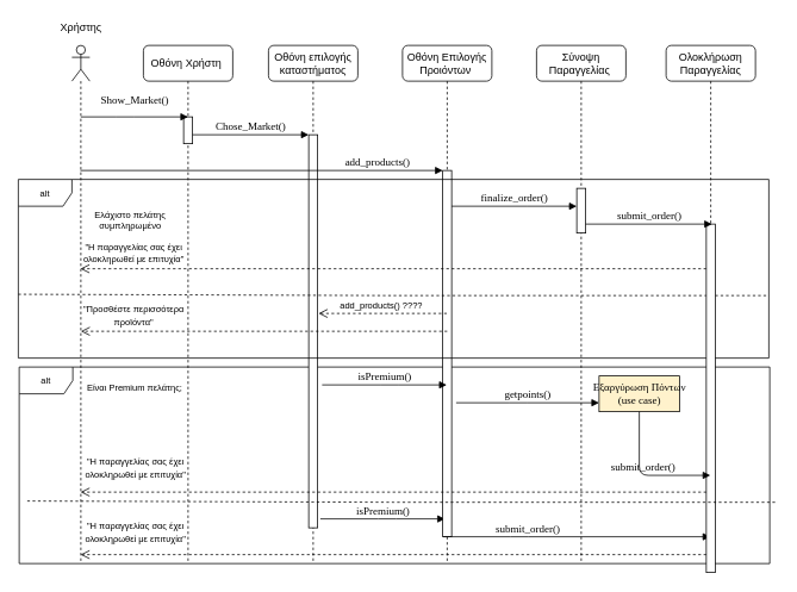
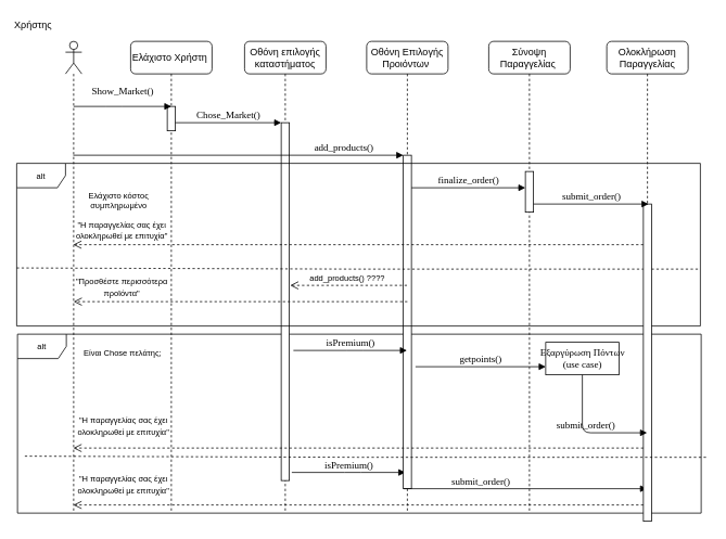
  <mxCell id="0" />
  <mxCell id="1" parent="0" />
  <mxCell id="2" value="alt" style="shape=umlFrame;whiteSpace=wrap;html=1;fontFamily=Helvetica;fontSize=10;fontColor=default;" vertex="1" parent="1"><mxGeometry x="21" y="410" width="840" height="220" as="geometry" /></mxCell>
  <mxCell id="3" value="&lt;span style=&quot;font-family: Helvetica;&quot;&gt;Ολοκλήρωση Παραγγελίας&lt;/span&gt;" style="shape=umlLifeline;perimeter=lifelinePerimeter;whiteSpace=wrap;html=1;container=1;collapsible=0;recursiveResize=0;outlineConnect=0;rounded=1;shadow=0;comic=0;labelBackgroundColor=none;strokeWidth=1;fontFamily=Verdana;fontSize=12;align=center;" parent="1" vertex="1"><mxGeometry x="745" y="50" width="100" height="580" as="geometry" /></mxCell>
  <mxCell id="4" value="&lt;span style=&quot;font-family: Helvetica;&quot;&gt;Οθόνη επιλογής καταστήματος&lt;/span&gt;" style="shape=umlLifeline;perimeter=lifelinePerimeter;whiteSpace=wrap;html=1;container=1;collapsible=0;recursiveResize=0;outlineConnect=0;rounded=1;shadow=0;comic=0;labelBackgroundColor=none;strokeWidth=1;fontFamily=Verdana;fontSize=12;align=center;" parent="1" vertex="1"><mxGeometry x="300" y="50" width="100" height="580" as="geometry" /></mxCell>
  <mxCell id="5" value="" style="html=1;points=[];perimeter=orthogonalPerimeter;rounded=0;shadow=0;comic=0;labelBackgroundColor=none;strokeWidth=1;fontFamily=Verdana;fontSize=12;align=center;" parent="4" vertex="1"><mxGeometry x="45" y="100" width="10" height="440" as="geometry" /></mxCell>
  <mxCell id="6" value="&lt;span style=&quot;font-family: Helvetica;&quot;&gt;Οθόνη Επιλογής Προιόντων&amp;nbsp;&lt;/span&gt;" style="shape=umlLifeline;perimeter=lifelinePerimeter;whiteSpace=wrap;html=1;container=1;collapsible=0;recursiveResize=0;outlineConnect=0;rounded=1;shadow=0;comic=0;labelBackgroundColor=none;strokeWidth=1;fontFamily=Verdana;fontSize=12;align=center;" parent="1" vertex="1"><mxGeometry x="450" y="50" width="100" height="580" as="geometry" /></mxCell>
  <mxCell id="7" value="isPremium()" style="html=1;verticalAlign=bottom;endArrow=block;labelBackgroundColor=none;fontFamily=Verdana;fontSize=12;edgeStyle=elbowEdgeStyle;elbow=vertical;" edge="1" parent="6"><mxGeometry relative="1" as="geometry"><mxPoint x="-92" y="530" as="sourcePoint" /><Array as="points"><mxPoint x="-17" y="530" /><mxPoint x="-47" y="510" /><mxPoint x="-27" y="520" /><mxPoint x="-97" y="490" /></Array><mxPoint x="47.5" y="530" as="targetPoint" /></mxGeometry></mxCell>
  <mxCell id="8" value="" style="html=1;points=[];perimeter=orthogonalPerimeter;rounded=0;shadow=0;comic=0;labelBackgroundColor=none;strokeWidth=1;fontFamily=Verdana;fontSize=12;align=center;" parent="6" vertex="1"><mxGeometry x="45" y="140" width="10" height="410" as="geometry" /></mxCell>
  <mxCell id="9" value="&lt;span style=&quot;font-family: Helvetica;&quot;&gt;Σύνοψη Παραγγελίας&amp;nbsp;&lt;/span&gt;" style="shape=umlLifeline;perimeter=lifelinePerimeter;whiteSpace=wrap;html=1;container=1;collapsible=0;recursiveResize=0;outlineConnect=0;rounded=1;shadow=0;comic=0;labelBackgroundColor=none;strokeWidth=1;fontFamily=Verdana;fontSize=12;align=center;" parent="1" vertex="1"><mxGeometry x="600" y="50" width="100" height="580" as="geometry" /></mxCell>
  <mxCell id="10" value="alt" style="shape=umlFrame;whiteSpace=wrap;html=1;fontFamily=Helvetica;fontSize=10;fontColor=default;" vertex="1" parent="9"><mxGeometry x="-580" y="150" width="840" height="200" as="geometry" /></mxCell>
  <mxCell id="11" value="" style="html=1;points=[];perimeter=orthogonalPerimeter;rounded=0;shadow=0;comic=0;labelBackgroundColor=none;strokeWidth=1;fontFamily=Verdana;fontSize=12;align=center;" parent="9" vertex="1"><mxGeometry x="45" y="160" width="10" height="50" as="geometry" /></mxCell>
- <mxCell id="12" value="Ελάχιστο πελάτης &lt;br&gt;συμπληρωμένο" style="text;html=1;align=center;verticalAlign=middle;resizable=0;points=[];autosize=1;strokeColor=none;fillColor=none;fontSize=10;fontFamily=Helvetica;fontColor=default;" vertex="1" parent="9"><mxGeometry x="-500" y="180" width="90" height="30" as="geometry" /></mxCell>
+ <mxCell id="12" value="Ελάχιστο κόστος &lt;br&gt;συμπληρωμένο" style="text;html=1;align=center;verticalAlign=middle;resizable=0;points=[];autosize=1;strokeColor=none;fillColor=none;fontSize=10;fontFamily=Helvetica;fontColor=default;" vertex="1" parent="9"><mxGeometry x="-500" y="180" width="90" height="30" as="geometry" /></mxCell>
  <mxCell id="13" value="&lt;font style=&quot;font-size: 10px;&quot;&gt;&quot;Η παραγγελίας σας έχει &lt;br&gt;ολοκληρωθεί με επιτυχία&quot;&lt;/font&gt;" style="text;html=1;align=center;verticalAlign=middle;resizable=0;points=[];autosize=1;strokeColor=none;fillColor=none;fontSize=11;fontFamily=Helvetica;fontColor=default;" vertex="1" parent="9"><mxGeometry x="-516" y="217" width="130" height="30" as="geometry" /></mxCell>
  <mxCell id="14" value="&lt;span style=&quot;font-size: 10px;&quot;&gt;&quot;Προσθέστε περισσότερα &lt;br&gt;προϊόντα&quot;&lt;/span&gt;" style="text;html=1;align=center;verticalAlign=middle;resizable=0;points=[];autosize=1;strokeColor=none;fillColor=none;fontSize=11;fontFamily=Helvetica;fontColor=default;" vertex="1" parent="9"><mxGeometry x="-516" y="287" width="130" height="30" as="geometry" /></mxCell>
  <mxCell id="15" value="" style="endArrow=none;dashed=1;html=1;rounded=0;exitX=0;exitY=0.643;exitDx=0;exitDy=0;exitPerimeter=0;" edge="1" parent="9" source="10"><mxGeometry width="50" height="50" relative="1" as="geometry"><mxPoint x="-550" y="280" as="sourcePoint" /><mxPoint x="260" y="280" as="targetPoint" /><Array as="points"><mxPoint x="-170" y="280" /></Array></mxGeometry></mxCell>
- <mxCell id="16" value="Εξαργύρωση Πόντων&lt;br&gt;(use case)" style="html=1;fontFamily=Verdana;fontSize=12;fontColor=default;fillColor=#fff2cc;" vertex="1" parent="9"><mxGeometry x="70" y="370" width="90" height="40" as="geometry" /></mxCell>
+ <mxCell id="16" value="Εξαργύρωση Πόντων&lt;br&gt;(use case)" style="html=1;fontFamily=Verdana;fontSize=12;fontColor=default;" vertex="1" parent="9"><mxGeometry x="70" y="370" width="90" height="40" as="geometry" /></mxCell>
  <mxCell id="17" value="submit_order()" style="html=1;verticalAlign=bottom;endArrow=block;labelBackgroundColor=none;fontFamily=Verdana;fontSize=12;edgeStyle=elbowEdgeStyle;elbow=vertical;" edge="1" parent="9" target="3"><mxGeometry x="-0.368" relative="1" as="geometry"><mxPoint x="-104.5" y="550" as="sourcePoint" /><Array as="points"><mxPoint x="-19.5" y="550" /><mxPoint x="-49.5" y="530" /><mxPoint x="-29.5" y="540" /><mxPoint x="-99.5" y="510" /></Array><mxPoint x="45.0" y="550" as="targetPoint" /><mxPoint as="offset" /></mxGeometry></mxCell>
- <mxCell id="18" value="&lt;span style=&quot;font-family: Helvetica;&quot;&gt;Οθόνη Χρήστη&amp;nbsp;&lt;/span&gt;" style="shape=umlLifeline;perimeter=lifelinePerimeter;whiteSpace=wrap;html=1;container=1;collapsible=0;recursiveResize=0;outlineConnect=0;rounded=1;shadow=0;comic=0;labelBackgroundColor=none;strokeWidth=1;fontFamily=Verdana;fontSize=12;align=center;" parent="1" vertex="1"><mxGeometry x="160" y="50" width="100" height="580" as="geometry" /></mxCell>
+ <mxCell id="18" value="&lt;span style=&quot;font-family: Helvetica;&quot;&gt;Ελάχιστο Χρήστη&amp;nbsp;&lt;/span&gt;" style="shape=umlLifeline;perimeter=lifelinePerimeter;whiteSpace=wrap;html=1;container=1;collapsible=0;recursiveResize=0;outlineConnect=0;rounded=1;shadow=0;comic=0;labelBackgroundColor=none;strokeWidth=1;fontFamily=Verdana;fontSize=12;align=center;" parent="1" vertex="1"><mxGeometry x="160" y="50" width="100" height="580" as="geometry" /></mxCell>
  <mxCell id="19" value="" style="html=1;points=[];perimeter=orthogonalPerimeter;rounded=0;shadow=0;comic=0;labelBackgroundColor=none;strokeWidth=1;fontFamily=Verdana;fontSize=12;align=center;" parent="18" vertex="1"><mxGeometry x="45" y="80" width="10" height="30" as="geometry" /></mxCell>
  <mxCell id="20" value="Show_Market()" style="html=1;verticalAlign=bottom;endArrow=block;entryX=0;entryY=0;labelBackgroundColor=none;fontFamily=Verdana;fontSize=12;edgeStyle=elbowEdgeStyle;elbow=vertical;" edge="1" parent="18"><mxGeometry y="10" relative="1" as="geometry"><mxPoint x="-70" y="80" as="sourcePoint" /><mxPoint x="50" y="80" as="targetPoint" /><Array as="points"><mxPoint x="-20" y="80" /></Array><mxPoint as="offset" /></mxGeometry></mxCell>
- <mxCell id="21" value="Είναι Premium πελάτης;" style="text;html=1;align=center;verticalAlign=middle;resizable=0;points=[];autosize=1;strokeColor=none;fillColor=none;fontSize=10;fontFamily=Helvetica;fontColor=default;" vertex="1" parent="18"><mxGeometry x="-70" y="373" width="120" height="20" as="geometry" /></mxCell>
+ <mxCell id="21" value="Είναι Chose πελάτης;" style="text;html=1;align=center;verticalAlign=middle;resizable=0;points=[];autosize=1;strokeColor=none;fillColor=none;fontSize=10;fontFamily=Helvetica;fontColor=default;" vertex="1" parent="18"><mxGeometry x="-70" y="373" width="120" height="20" as="geometry" /></mxCell>
  <mxCell id="22" value="finalize_order()" style="html=1;verticalAlign=bottom;endArrow=block;labelBackgroundColor=none;fontFamily=Verdana;fontSize=12;edgeStyle=elbowEdgeStyle;elbow=vertical;" parent="1" source="8" target="11" edge="1"><mxGeometry relative="1" as="geometry"><mxPoint x="570" y="190" as="sourcePoint" /><Array as="points"><mxPoint x="600" y="230" /><mxPoint x="570" y="210" /><mxPoint x="590" y="220" /><mxPoint x="520" y="190" /></Array></mxGeometry></mxCell>
  <mxCell id="23" value="Chose_Market()" style="html=1;verticalAlign=bottom;endArrow=block;entryX=0;entryY=0;labelBackgroundColor=none;fontFamily=Verdana;fontSize=12;edgeStyle=elbowEdgeStyle;elbow=vertical;" parent="1" source="19" target="5" edge="1"><mxGeometry relative="1" as="geometry"><mxPoint x="280" y="160" as="sourcePoint" /></mxGeometry></mxCell>
  <mxCell id="24" value="add_products()" style="html=1;verticalAlign=bottom;endArrow=block;entryX=0;entryY=0;labelBackgroundColor=none;fontFamily=Verdana;fontSize=12;edgeStyle=elbowEdgeStyle;elbow=vertical;" parent="1" source="25" target="8" edge="1"><mxGeometry x="0.639" relative="1" as="geometry"><mxPoint x="430" y="170" as="sourcePoint" /><Array as="points"><mxPoint x="320" y="190" /></Array><mxPoint as="offset" /></mxGeometry></mxCell>
  <mxCell id="25" value="" style="shape=umlLifeline;participant=umlActor;perimeter=lifelinePerimeter;whiteSpace=wrap;html=1;container=1;collapsible=0;recursiveResize=0;verticalAlign=top;spacingTop=36;outlineConnect=0;" vertex="1" parent="1"><mxGeometry x="80" y="50" width="20" height="580" as="geometry" /></mxCell>
- <mxCell id="26" value="Χρήστης" style="text;html=1;align=center;verticalAlign=middle;resizable=0;points=[];autosize=1;strokeColor=none;fillColor=none;" vertex="1" parent="1"><mxGeometry y="20" width="60" height="20" as="geometry" x="60" /></mxCell>
+ <mxCell id="26" value="Χρήστης" style="text;html=1;align=center;verticalAlign=middle;resizable=0;points=[];autosize=1;strokeColor=none;fillColor=none;" vertex="1" parent="1"><mxGeometry x="10" y="20" width="60" height="20" as="geometry" /></mxCell>
  <mxCell id="27" value="" style="html=1;verticalAlign=bottom;endArrow=open;dashed=1;endSize=8;rounded=0;labelBackgroundColor=default;fontFamily=Helvetica;fontSize=11;fontColor=default;strokeColor=default;shape=connector;" edge="1" parent="1" target="25"><mxGeometry x="0.856" y="10" relative="1" as="geometry"><mxPoint x="790" y="300" as="sourcePoint" /><mxPoint x="90" y="290" as="targetPoint" /><Array as="points"><mxPoint x="560" y="300" /></Array><mxPoint as="offset" /></mxGeometry></mxCell>
  <mxCell id="28" value="" style="html=1;verticalAlign=bottom;endArrow=open;dashed=1;endSize=8;rounded=0;labelBackgroundColor=default;fontFamily=Helvetica;fontSize=11;fontColor=default;strokeColor=default;shape=connector;" edge="1" parent="1"><mxGeometry x="0.856" y="10" relative="1" as="geometry"><mxPoint x="500" y="370" as="sourcePoint" /><mxPoint x="90" y="370" as="targetPoint" /><Array as="points" /><mxPoint as="offset" /></mxGeometry></mxCell>
  <mxCell id="29" value="add_products() ????" style="html=1;verticalAlign=bottom;endArrow=open;dashed=1;endSize=8;rounded=0;labelBackgroundColor=default;fontFamily=Helvetica;fontSize=10;fontColor=default;strokeColor=default;shape=connector;" edge="1" parent="1" source="6"><mxGeometry x="0.036" relative="1" as="geometry"><mxPoint x="436" y="350" as="sourcePoint" /><mxPoint x="356" y="350" as="targetPoint" /><mxPoint as="offset" /></mxGeometry></mxCell>
  <mxCell id="30" value="" style="html=1;points=[];perimeter=orthogonalPerimeter;rounded=0;shadow=0;comic=0;labelBackgroundColor=none;strokeWidth=1;fontFamily=Verdana;fontSize=12;align=center;" vertex="1" parent="1"><mxGeometry x="790" y="250" width="10" height="390" as="geometry" /></mxCell>
  <mxCell id="31" value="isPremium()" style="html=1;verticalAlign=bottom;endArrow=block;labelBackgroundColor=none;fontFamily=Verdana;fontSize=12;edgeStyle=elbowEdgeStyle;elbow=vertical;" edge="1" parent="1" target="6"><mxGeometry relative="1" as="geometry"><mxPoint x="360" y="430" as="sourcePoint" /><Array as="points"><mxPoint x="435" y="430" /><mxPoint x="405" y="410" /><mxPoint x="425" y="420" /><mxPoint x="355" y="390" /></Array><mxPoint x="480" y="430" as="targetPoint" /></mxGeometry></mxCell>
  <mxCell id="32" value="getpoints()" style="html=1;verticalAlign=bottom;endArrow=block;labelBackgroundColor=none;fontFamily=Verdana;fontSize=12;edgeStyle=elbowEdgeStyle;elbow=vertical;" edge="1" parent="1" target="16"><mxGeometry relative="1" as="geometry"><mxPoint x="510" y="450" as="sourcePoint" /><Array as="points"><mxPoint x="580" y="450" /><mxPoint x="585" y="440" /><mxPoint x="555" y="420" /><mxPoint x="575" y="430" /><mxPoint x="505" y="400" /></Array><mxPoint x="649.5" y="440" as="targetPoint" /></mxGeometry></mxCell>
  <mxCell id="33" value="submit_order()" style="html=1;verticalAlign=bottom;endArrow=block;labelBackgroundColor=none;fontFamily=Verdana;fontSize=12;edgeStyle=elbowEdgeStyle;elbow=vertical;exitX=0.5;exitY=1;exitDx=0;exitDy=0;" edge="1" parent="1" source="16" target="3"><mxGeometry relative="1" as="geometry"><mxPoint x="700" y="531.26" as="sourcePoint" /><mxPoint x="838.83" y="530" as="targetPoint" /><Array as="points"><mxPoint x="765" y="531.26" /><mxPoint x="735" y="501.26" /></Array></mxGeometry></mxCell>
  <mxCell id="34" value="" style="html=1;verticalAlign=bottom;endArrow=open;dashed=1;endSize=8;rounded=0;labelBackgroundColor=default;fontFamily=Helvetica;fontSize=11;fontColor=default;strokeColor=default;shape=connector;" edge="1" parent="1"><mxGeometry x="0.856" y="10" relative="1" as="geometry"><mxPoint x="790" y="550" as="sourcePoint" /><mxPoint x="89.667" y="550" as="targetPoint" /><Array as="points"><mxPoint x="560" y="550" /></Array><mxPoint as="offset" /></mxGeometry></mxCell>
  <mxCell id="35" value="" style="html=1;verticalAlign=bottom;endArrow=open;dashed=1;endSize=8;rounded=0;labelBackgroundColor=default;fontFamily=Helvetica;fontSize=11;fontColor=default;strokeColor=default;shape=connector;" edge="1" parent="1"><mxGeometry x="0.856" y="10" relative="1" as="geometry"><mxPoint x="790" y="620" as="sourcePoint" /><mxPoint x="89.667" y="620" as="targetPoint" /><Array as="points"><mxPoint x="560" y="620" /></Array><mxPoint as="offset" /></mxGeometry></mxCell>
  <mxCell id="36" value="&lt;font style=&quot;font-size: 10px;&quot;&gt;&quot;Η παραγγελίας σας έχει &lt;br&gt;ολοκληρωθεί με επιτυχία&quot;&lt;/font&gt;" style="text;html=1;align=center;verticalAlign=middle;resizable=0;points=[];autosize=1;strokeColor=none;fillColor=none;fontSize=11;fontFamily=Helvetica;fontColor=default;" vertex="1" parent="1"><mxGeometry x="86" y="508" width="130" height="30" as="geometry" /></mxCell>
  <mxCell id="37" value="&lt;font style=&quot;font-size: 10px;&quot;&gt;&quot;Η παραγγελίας σας έχει &lt;br&gt;ολοκληρωθεί με επιτυχία&quot;&lt;/font&gt;" style="text;html=1;align=center;verticalAlign=middle;resizable=0;points=[];autosize=1;strokeColor=none;fillColor=none;fontSize=11;fontFamily=Helvetica;fontColor=default;" vertex="1" parent="1"><mxGeometry x="86" y="580" width="130" height="30" as="geometry" /></mxCell>
  <mxCell id="38" value="" style="endArrow=none;dashed=1;html=1;rounded=0;exitX=0;exitY=0.643;exitDx=0;exitDy=0;exitPerimeter=0;" edge="1" parent="1"><mxGeometry width="50" height="50" relative="1" as="geometry"><mxPoint x="30" y="560" as="sourcePoint" /><mxPoint x="870" y="561.4" as="targetPoint" /><Array as="points"><mxPoint x="440" y="561.4" /></Array></mxGeometry></mxCell>
  <mxCell id="39" value="submit_order()" style="html=1;verticalAlign=bottom;endArrow=block;labelBackgroundColor=none;fontFamily=Verdana;fontSize=12;edgeStyle=elbowEdgeStyle;elbow=vertical;entryX=0.633;entryY=0.002;entryDx=0;entryDy=0;entryPerimeter=0;" parent="1" source="11" target="30" edge="1"><mxGeometry relative="1" as="geometry"><mxPoint x="710" y="200" as="sourcePoint" /><mxPoint x="790" y="250" as="targetPoint" /><Array as="points"><mxPoint x="720" y="250" /><mxPoint x="690" y="220" /></Array></mxGeometry></mxCell>
